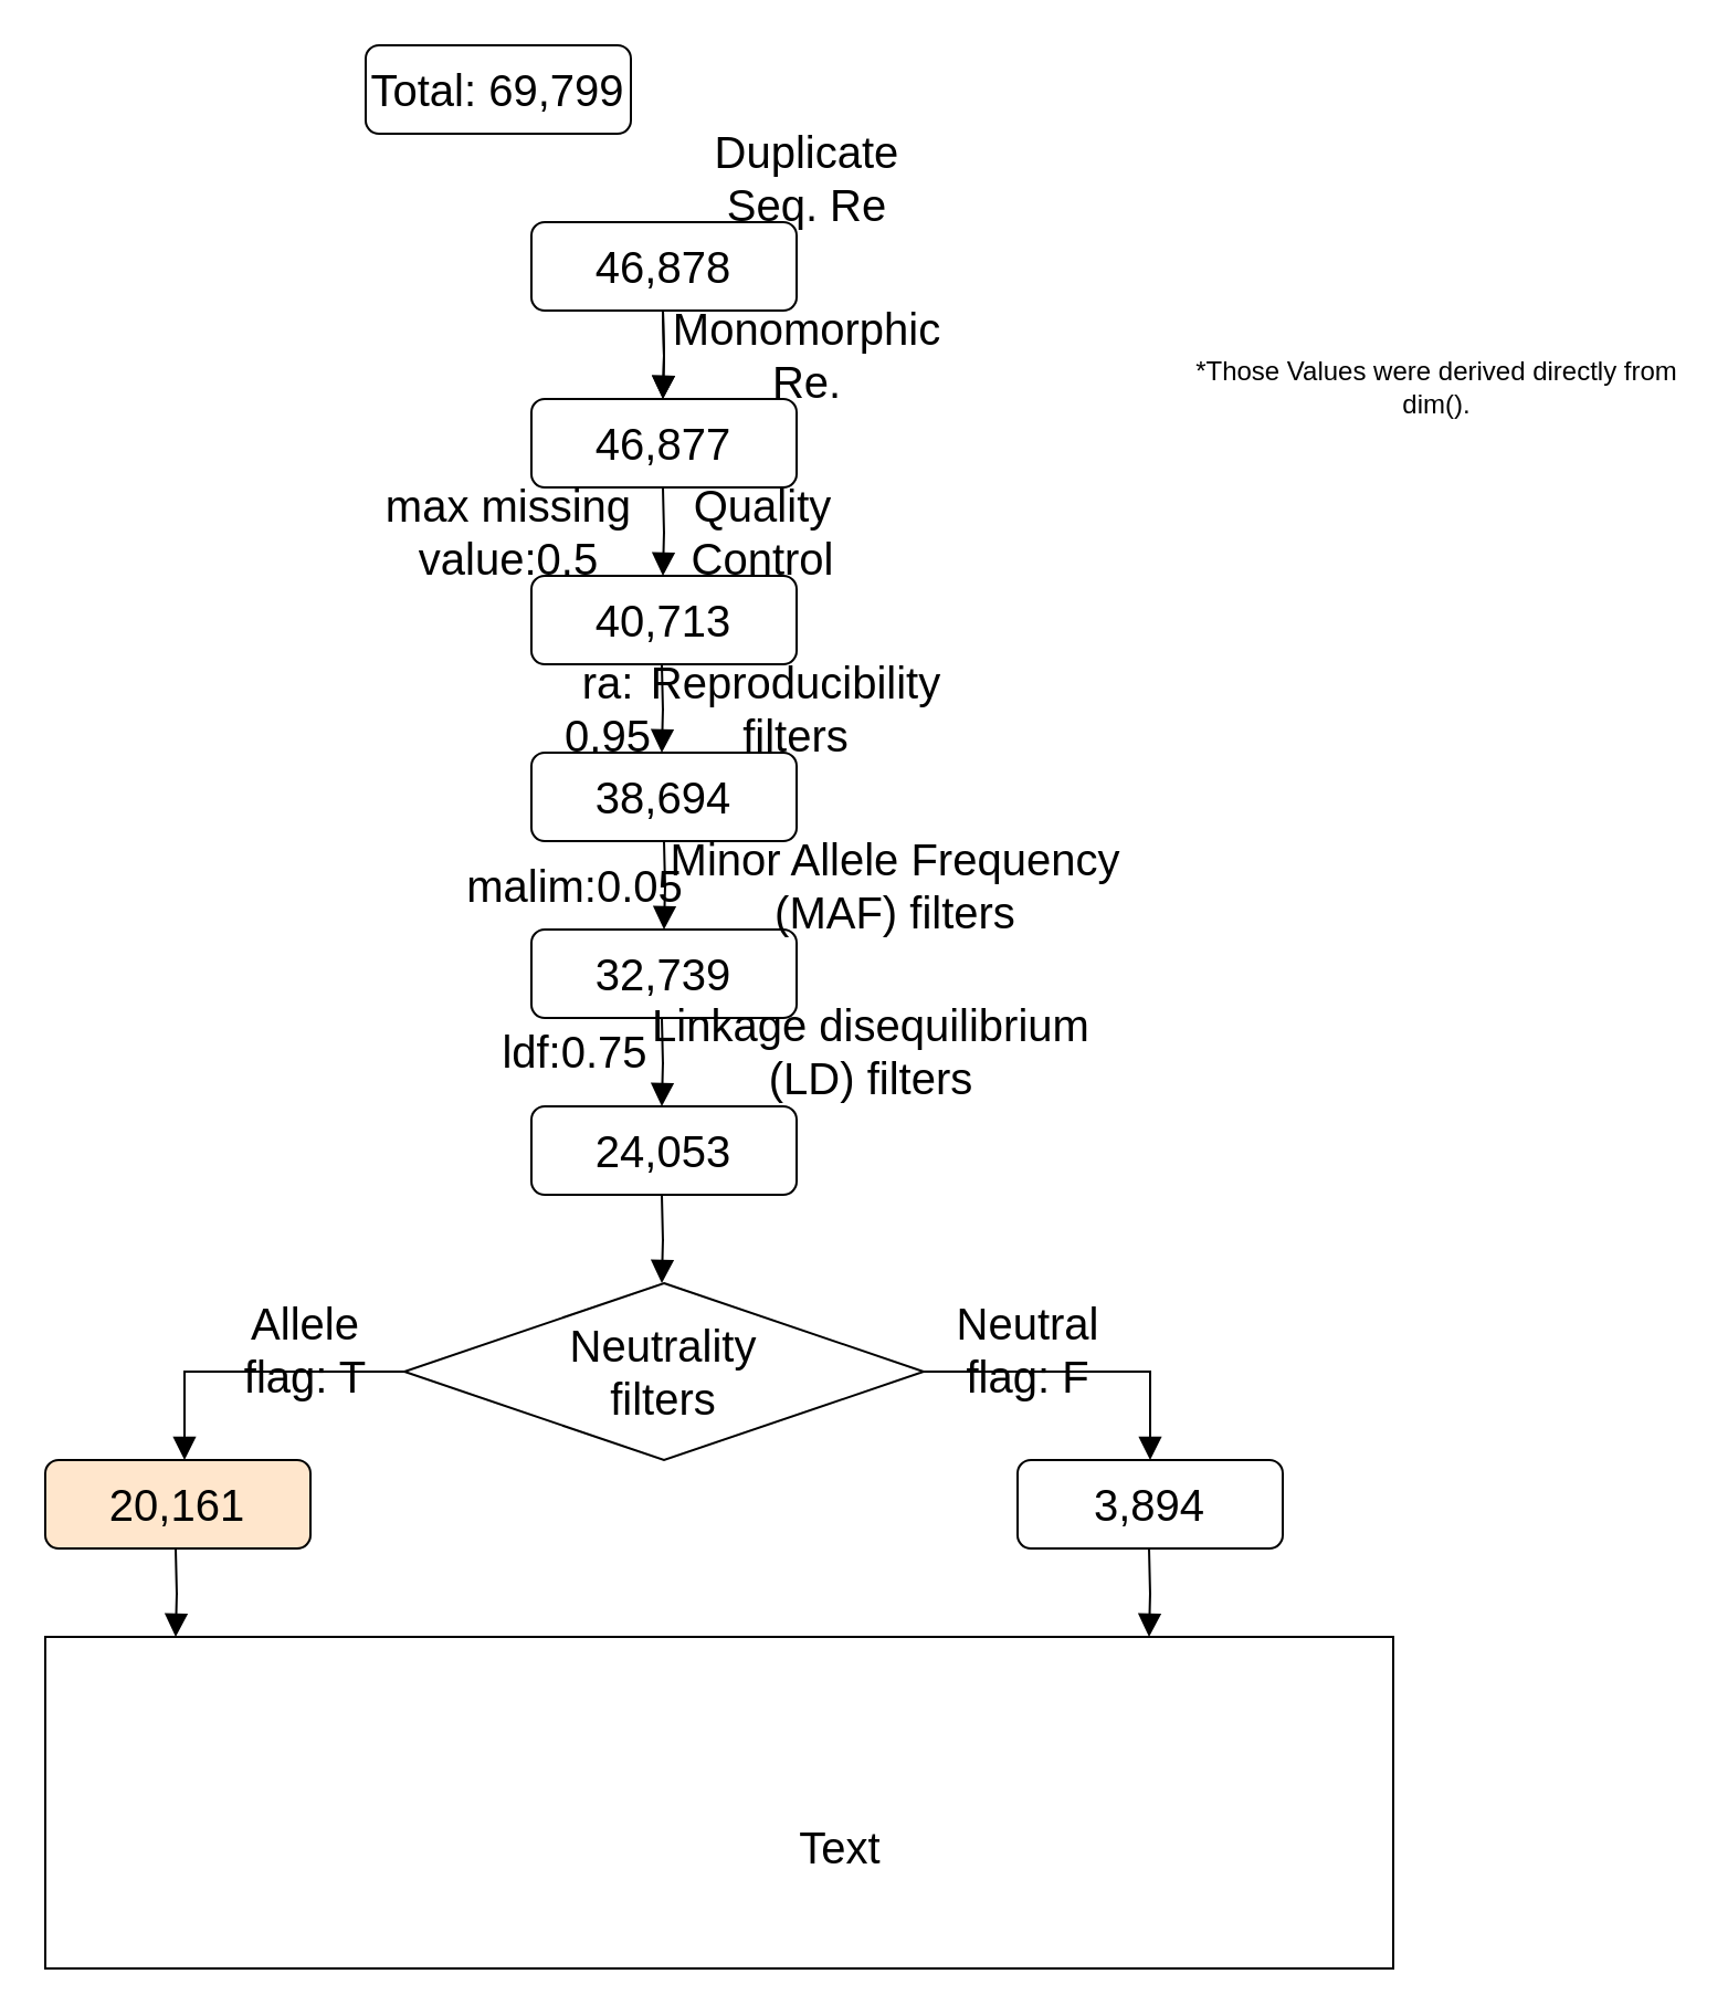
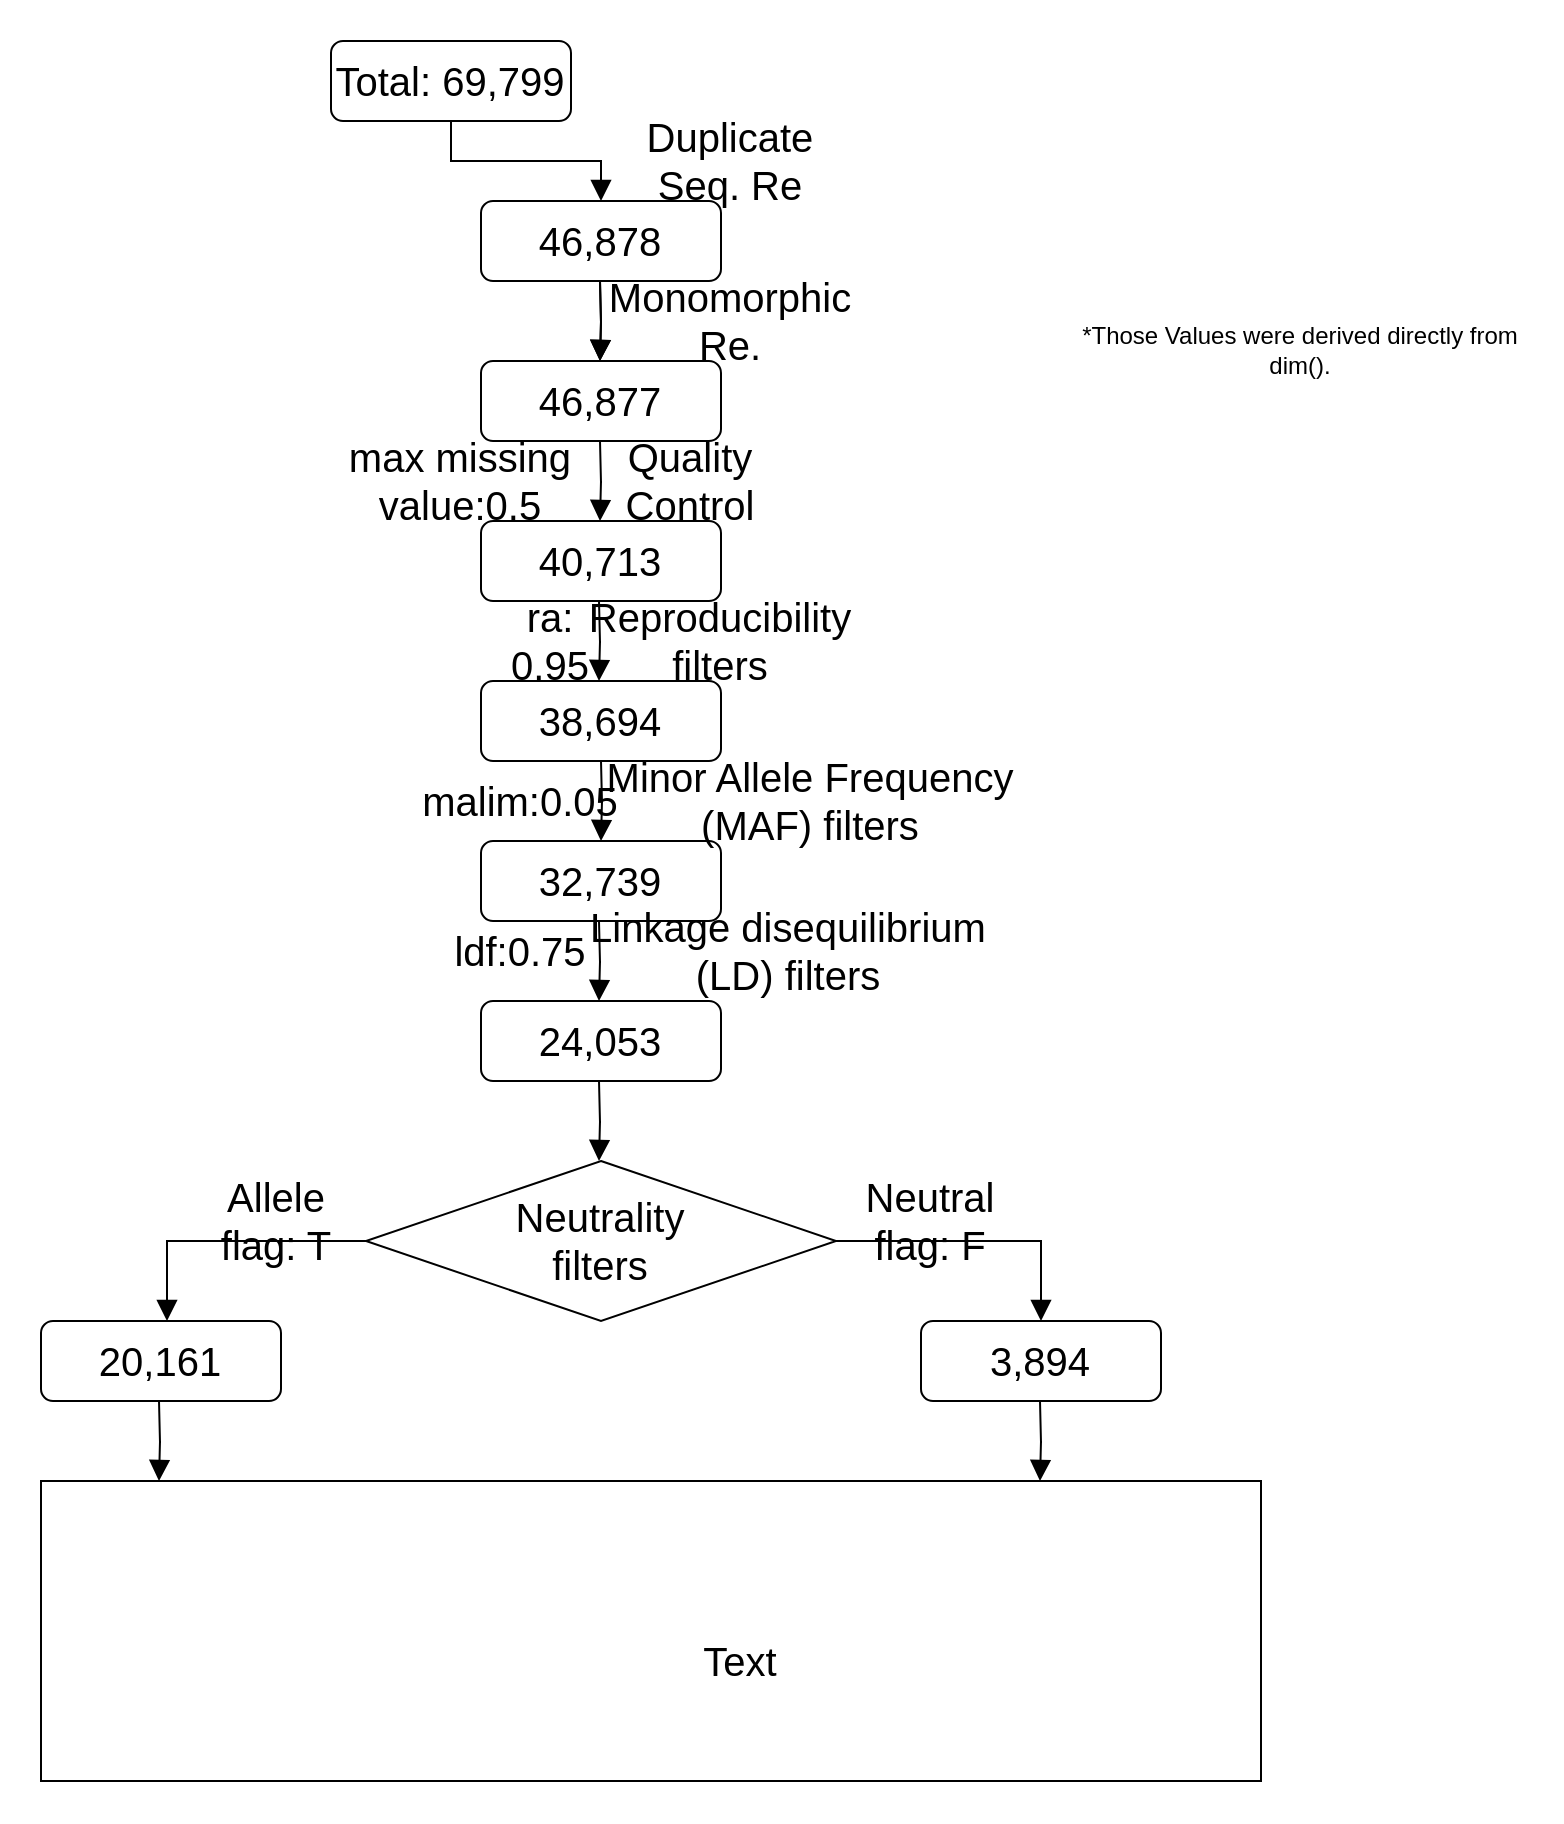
  <mxCell id="0" />
  <mxCell id="1" parent="0" />
+ <mxCell id="2" value="" style="rounded=0;html=1;jettySize=auto;orthogonalLoop=1;fontSize=20;endArrow=block;endFill=1;endSize=8;strokeWidth=1;shadow=0;labelBackgroundColor=none;edgeStyle=orthogonalEdgeStyle;entryX=0.5;entryY=0;entryDx=0;entryDy=0;" parent="1" source="3" target="5" edge="1"><mxGeometry relative="1" as="geometry"><mxPoint x="300" y="110" as="targetPoint" /></mxGeometry></mxCell>
  <mxCell id="3" value="Total: 69,799" style="rounded=1;whiteSpace=wrap;html=1;fontSize=20;glass=0;strokeWidth=1;shadow=0;" parent="1" vertex="1"><mxGeometry x="165" y="20" width="120" height="40" as="geometry" /></mxCell>
  <mxCell id="4" value="46,877" style="rounded=1;whiteSpace=wrap;html=1;fontSize=20;glass=0;strokeWidth=1;shadow=0;" parent="1" vertex="1"><mxGeometry x="240" y="180" width="120" height="40" as="geometry" /></mxCell>
  <mxCell id="5" value="46,878" style="rounded=1;whiteSpace=wrap;html=1;strokeWidth=1;fontSize=20;" parent="1" vertex="1"><mxGeometry x="240" y="100" width="120" height="40" as="geometry" /></mxCell>
  <mxCell id="6" value="Duplicate Seq. Re" style="text;html=1;strokeColor=none;fillColor=none;align=center;verticalAlign=middle;whiteSpace=wrap;rounded=0;strokeWidth=1;fontSize=20;" parent="1" vertex="1"><mxGeometry x="310" y="70" width="110" height="20" as="geometry" /></mxCell>
  <mxCell id="7" value="" style="rounded=0;html=1;jettySize=auto;orthogonalLoop=1;fontSize=20;endArrow=block;endFill=1;endSize=8;strokeWidth=1;shadow=0;labelBackgroundColor=none;edgeStyle=orthogonalEdgeStyle;entryX=0.5;entryY=0;entryDx=0;entryDy=0;" parent="1" edge="1"><mxGeometry relative="1" as="geometry"><mxPoint x="299.5" y="140" as="sourcePoint" /><mxPoint x="299.5" y="180" as="targetPoint" /></mxGeometry></mxCell>
  <mxCell id="8" value="Monomorphic Re." style="text;html=1;strokeColor=none;fillColor=none;align=center;verticalAlign=middle;whiteSpace=wrap;rounded=0;strokeWidth=1;fontSize=20;" parent="1" vertex="1"><mxGeometry x="310" y="150" width="110" height="20" as="geometry" /></mxCell>
  <mxCell id="9" value="" style="rounded=0;html=1;jettySize=auto;orthogonalLoop=1;fontSize=20;endArrow=block;endFill=1;endSize=8;strokeWidth=1;shadow=0;labelBackgroundColor=none;edgeStyle=orthogonalEdgeStyle;entryX=0.5;entryY=0;entryDx=0;entryDy=0;" parent="1" edge="1"><mxGeometry relative="1" as="geometry"><mxPoint x="299.5" y="140" as="sourcePoint" /><mxPoint x="299.5" y="180" as="targetPoint" /></mxGeometry></mxCell>
  <mxCell id="10" value="" style="rounded=0;html=1;jettySize=auto;orthogonalLoop=1;fontSize=20;endArrow=block;endFill=1;endSize=8;strokeWidth=1;shadow=0;labelBackgroundColor=none;edgeStyle=orthogonalEdgeStyle;entryX=0.5;entryY=0;entryDx=0;entryDy=0;" parent="1" edge="1"><mxGeometry relative="1" as="geometry"><mxPoint x="299.5" y="220" as="sourcePoint" /><mxPoint x="299.5" y="260" as="targetPoint" /></mxGeometry></mxCell>
  <mxCell id="11" value="" style="rounded=0;html=1;jettySize=auto;orthogonalLoop=1;fontSize=20;endArrow=block;endFill=1;endSize=8;strokeWidth=1;shadow=0;labelBackgroundColor=none;edgeStyle=orthogonalEdgeStyle;entryX=0.5;entryY=0;entryDx=0;entryDy=0;" parent="1" edge="1"><mxGeometry relative="1" as="geometry"><mxPoint x="299" y="300" as="sourcePoint" /><mxPoint x="299" y="340" as="targetPoint" /></mxGeometry></mxCell>
  <mxCell id="12" value="" style="rounded=0;html=1;jettySize=auto;orthogonalLoop=1;fontSize=20;endArrow=block;endFill=1;endSize=8;strokeWidth=1;shadow=0;labelBackgroundColor=none;edgeStyle=orthogonalEdgeStyle;" parent="1" edge="1"><mxGeometry relative="1" as="geometry"><mxPoint x="300" y="380" as="sourcePoint" /><mxPoint x="300" y="420" as="targetPoint" /></mxGeometry></mxCell>
  <mxCell id="13" value="" style="rounded=0;html=1;jettySize=auto;orthogonalLoop=1;fontSize=20;endArrow=block;endFill=1;endSize=8;strokeWidth=1;shadow=0;labelBackgroundColor=none;edgeStyle=orthogonalEdgeStyle;entryX=0.5;entryY=0;entryDx=0;entryDy=0;" parent="1" edge="1"><mxGeometry relative="1" as="geometry"><mxPoint x="299" y="460" as="sourcePoint" /><mxPoint x="299" y="500" as="targetPoint" /></mxGeometry></mxCell>
  <mxCell id="14" value="" style="rounded=0;html=1;jettySize=auto;orthogonalLoop=1;fontSize=20;endArrow=block;endFill=1;endSize=8;strokeWidth=1;shadow=0;labelBackgroundColor=none;edgeStyle=orthogonalEdgeStyle;entryX=0.5;entryY=0;entryDx=0;entryDy=0;" parent="1" edge="1"><mxGeometry relative="1" as="geometry"><mxPoint x="299" y="540" as="sourcePoint" /><mxPoint x="299" y="580" as="targetPoint" /></mxGeometry></mxCell>
  <mxCell id="15" value="40,713" style="rounded=1;whiteSpace=wrap;html=1;fontSize=20;glass=0;strokeWidth=1;shadow=0;" parent="1" vertex="1"><mxGeometry x="240" y="260" width="120" height="40" as="geometry" /></mxCell>
  <mxCell id="16" value="Quality Control" style="text;html=1;strokeColor=none;fillColor=none;align=center;verticalAlign=middle;whiteSpace=wrap;rounded=0;strokeWidth=1;fontSize=20;" parent="1" vertex="1"><mxGeometry x="290" y="230" width="110" height="20" as="geometry" /></mxCell>
  <mxCell id="17" value="" style="rhombus;whiteSpace=wrap;html=1;strokeWidth=1;fontSize=20;" parent="1" vertex="1"><mxGeometry x="182.5" y="580" width="235" height="80" as="geometry" /></mxCell>
  <mxCell id="18" value="max missing value:0.5" style="text;html=1;strokeColor=none;fillColor=none;align=center;verticalAlign=middle;whiteSpace=wrap;rounded=0;strokeWidth=1;fontSize=20;" parent="1" vertex="1"><mxGeometry x="160" y="230" width="140" height="20" as="geometry" /></mxCell>
  <mxCell id="19" value="Reproducibility filters" style="text;html=1;strokeColor=none;fillColor=none;align=center;verticalAlign=middle;whiteSpace=wrap;rounded=0;strokeWidth=1;fontSize=20;" parent="1" vertex="1"><mxGeometry x="300" y="310" width="120" height="20" as="geometry" /></mxCell>
  <mxCell id="20" value="ra: 0.95" style="text;html=1;strokeColor=none;fillColor=none;align=center;verticalAlign=middle;whiteSpace=wrap;rounded=0;strokeWidth=1;fontSize=20;" parent="1" vertex="1"><mxGeometry x="250" y="310" width="50" height="20" as="geometry" /></mxCell>
  <mxCell id="21" value="38,694" style="rounded=1;whiteSpace=wrap;html=1;fontSize=20;glass=0;strokeWidth=1;shadow=0;" parent="1" vertex="1"><mxGeometry x="240" y="340" width="120" height="40" as="geometry" /></mxCell>
  <mxCell id="22" value="32,739" style="rounded=1;whiteSpace=wrap;html=1;fontSize=20;glass=0;strokeWidth=1;shadow=0;" parent="1" vertex="1"><mxGeometry x="240" y="420" width="120" height="40" as="geometry" /></mxCell>
  <mxCell id="23" value="Minor Allele Frequency (MAF) filters" style="text;html=1;strokeColor=none;fillColor=none;align=center;verticalAlign=middle;whiteSpace=wrap;rounded=0;strokeWidth=1;fontSize=20;" parent="1" vertex="1"><mxGeometry x="300" y="390" width="210" height="20" as="geometry" /></mxCell>
  <mxCell id="24" value="malim:0.05" style="text;html=1;strokeColor=none;fillColor=none;align=center;verticalAlign=middle;whiteSpace=wrap;rounded=0;strokeWidth=1;fontSize=20;" parent="1" vertex="1"><mxGeometry x="220" y="390" width="80" height="20" as="geometry" /></mxCell>
  <mxCell id="25" value="" style="rounded=0;html=1;jettySize=auto;orthogonalLoop=1;fontSize=20;endArrow=block;endFill=1;endSize=8;strokeWidth=1;shadow=0;labelBackgroundColor=none;edgeStyle=orthogonalEdgeStyle;" parent="1" edge="1"><mxGeometry relative="1" as="geometry"><mxPoint x="182.5" y="620" as="sourcePoint" /><mxPoint x="83" y="660" as="targetPoint" /><Array as="points"><mxPoint x="83" y="620" /></Array></mxGeometry></mxCell>
  <mxCell id="26" value="" style="rounded=0;html=1;jettySize=auto;orthogonalLoop=1;fontSize=20;endArrow=block;endFill=1;endSize=8;strokeWidth=1;shadow=0;labelBackgroundColor=none;edgeStyle=orthogonalEdgeStyle;" parent="1" source="17" edge="1"><mxGeometry relative="1" as="geometry"><mxPoint x="530" y="660" as="sourcePoint" /><mxPoint x="520" y="660" as="targetPoint" /><Array as="points"><mxPoint x="520" y="620" /></Array></mxGeometry></mxCell>
  <mxCell id="27" value="" style="rounded=0;html=1;jettySize=auto;orthogonalLoop=1;fontSize=20;endArrow=block;endFill=1;endSize=8;strokeWidth=1;shadow=0;labelBackgroundColor=none;edgeStyle=orthogonalEdgeStyle;entryX=0.5;entryY=0;entryDx=0;entryDy=0;" parent="1" edge="1"><mxGeometry relative="1" as="geometry"><mxPoint x="519.5" y="700" as="sourcePoint" /><mxPoint x="519.5" y="740" as="targetPoint" /></mxGeometry></mxCell>
  <mxCell id="28" value="" style="rounded=0;html=1;jettySize=auto;orthogonalLoop=1;fontSize=20;endArrow=block;endFill=1;endSize=8;strokeWidth=1;shadow=0;labelBackgroundColor=none;edgeStyle=orthogonalEdgeStyle;entryX=0.5;entryY=0;entryDx=0;entryDy=0;" parent="1" edge="1"><mxGeometry relative="1" as="geometry"><mxPoint x="79" y="700" as="sourcePoint" /><mxPoint x="79" y="740" as="targetPoint" /></mxGeometry></mxCell>
  <mxCell id="29" value="Linkage disequilibrium (LD) filters" style="text;html=1;strokeColor=none;fillColor=none;align=center;verticalAlign=middle;whiteSpace=wrap;rounded=0;strokeWidth=1;fontSize=20;" parent="1" vertex="1"><mxGeometry x="294" y="450" width="200" height="50" as="geometry" /></mxCell>
  <mxCell id="30" value="24,053" style="rounded=1;whiteSpace=wrap;html=1;fontSize=20;glass=0;strokeWidth=1;shadow=0;" parent="1" vertex="1"><mxGeometry x="240" y="500" width="120" height="40" as="geometry" /></mxCell>
  <mxCell id="31" value="ldf:0.75" style="text;html=1;strokeColor=none;fillColor=none;align=center;verticalAlign=middle;whiteSpace=wrap;rounded=0;strokeWidth=1;fontSize=20;" parent="1" vertex="1"><mxGeometry x="220" y="465" width="80" height="20" as="geometry" /></mxCell>
  <mxCell id="32" value="Neutrality filters" style="text;html=1;strokeColor=none;fillColor=none;align=center;verticalAlign=middle;whiteSpace=wrap;rounded=0;strokeWidth=1;fontSize=20;" parent="1" vertex="1"><mxGeometry x="245" y="605" width="110" height="30" as="geometry" /></mxCell>
  <mxCell id="33" value="Allele flag: T" style="text;html=1;strokeColor=none;fillColor=none;align=center;verticalAlign=middle;whiteSpace=wrap;rounded=0;strokeWidth=1;fontSize=20;" parent="1" vertex="1"><mxGeometry x="92.5" y="600" width="90" height="20" as="geometry" /></mxCell>
  <mxCell id="34" value="Neutral flag: F" style="text;html=1;strokeColor=none;fillColor=none;align=center;verticalAlign=middle;whiteSpace=wrap;rounded=0;strokeWidth=1;fontSize=20;" parent="1" vertex="1"><mxGeometry x="420" y="600" width="90" height="20" as="geometry" /></mxCell>
- <mxCell id="35" value="20,161" style="rounded=1;whiteSpace=wrap;html=1;fontSize=20;glass=0;strokeWidth=1;shadow=0;fillColor=#ffe6cc;" parent="1" vertex="1"><mxGeometry x="20" y="660" width="120" height="40" as="geometry" /></mxCell>
+ <mxCell id="35" value="20,161" style="rounded=1;whiteSpace=wrap;html=1;fontSize=20;glass=0;strokeWidth=1;shadow=0;" parent="1" vertex="1"><mxGeometry x="20" y="660" width="120" height="40" as="geometry" /></mxCell>
  <mxCell id="36" value="3,894" style="rounded=1;whiteSpace=wrap;html=1;fontSize=20;glass=0;strokeWidth=1;shadow=0;" parent="1" vertex="1"><mxGeometry x="460" y="660" width="120" height="40" as="geometry" /></mxCell>
  <mxCell id="37" value="*Those Values were derived directly from dim()." style="text;html=1;strokeColor=none;fillColor=none;align=center;verticalAlign=middle;whiteSpace=wrap;rounded=0;" parent="1" vertex="1"><mxGeometry x="540" y="120" width="220" height="110" as="geometry" /></mxCell>
  <mxCell id="38" value="" style="rounded=0;whiteSpace=wrap;html=1;strokeWidth=1;fontSize=20;" vertex="1" parent="1"><mxGeometry x="20" y="740" width="610" height="150" as="geometry" /></mxCell>
- <mxCell id="39" value="Text" style="text;html=1;strokeColor=none;fillColor=none;align=center;verticalAlign=middle;whiteSpace=wrap;rounded=0;fontSize=20;" vertex="1" parent="1"><mxGeometry x="200" y="805" width="360" height="60" as="geometry" /></mxCell>
+ <mxCell id="39" value="Text" style="text;html=1;strokeColor=none;fillColor=none;align=center;verticalAlign=middle;whiteSpace=wrap;rounded=0;fontSize=20;" vertex="1" parent="1"><mxGeometry x="190" y="800" width="360" height="60" as="geometry" /></mxCell>
